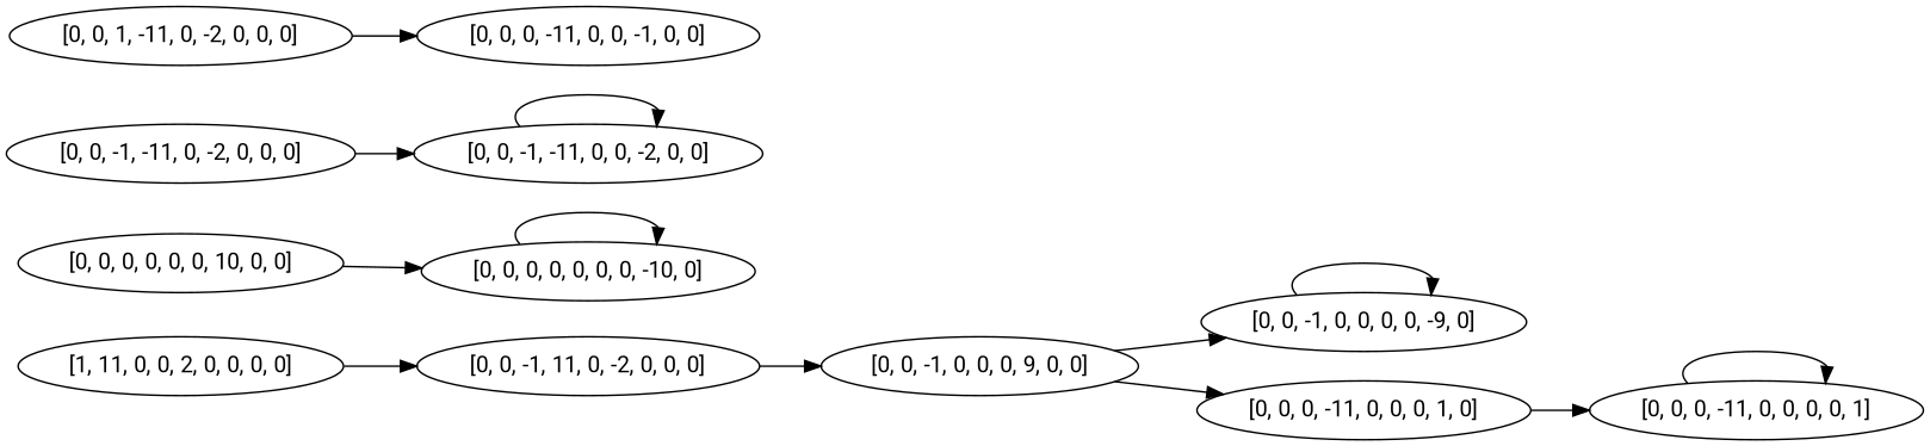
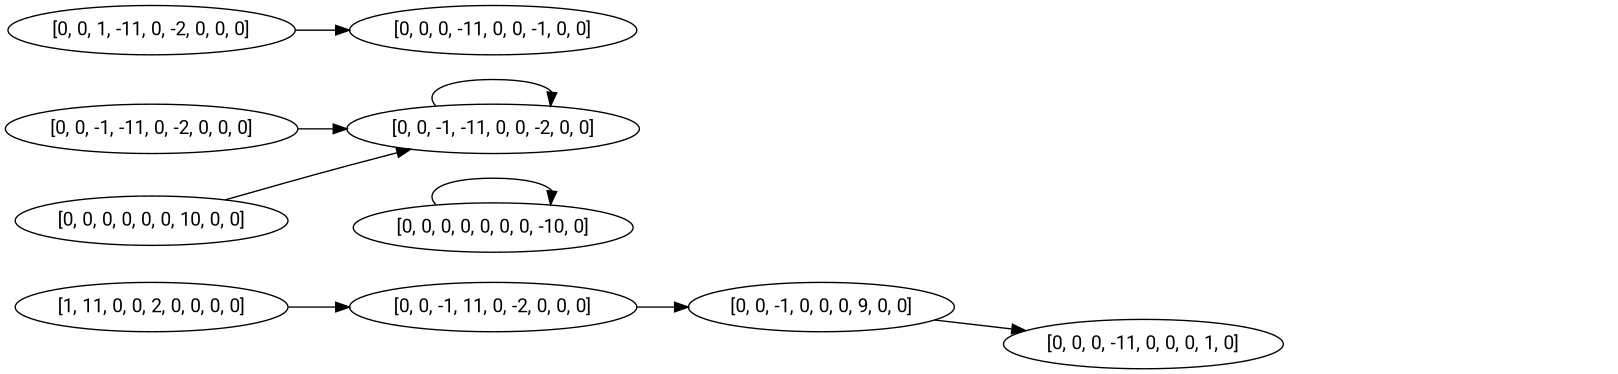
  digraph {
    fontname=Roboto
    rankdir=LR
    node [fontname=Roboto]
    edge [fontname=Roboto]
    "[1, 11, 0, 0, 2, 0, 0, 0, 0]"
    "[0, 0, -1, 11, 0, -2, 0, 0, 0]"
    "[0, 0, -1, -11, 0, -2, 0, 0, 0]"
    "[0, 0, -1, -11, 0, 0, -2, 0, 0]"
    "[0, 0, -1, 0, 0, 0, 9, 0, 0]"
    "[0, 0, 1, -11, 0, -2, 0, 0, 0]"
    "[0, 0, 0, -11, 0, 0, -1, 0, 0]"
-   "[0, 0, -1, 0, 0, 0, 0, -9, 0]"
    "[0, 0, 0, -11, 0, 0, 0, 1, 0]"
-   "[0, 0, 0, -11, 0, 0, 0, 0, 1]"
    "[0, 0, 0, 0, 0, 0, 10, 0, 0]"
    "[0, 0, 0, 0, 0, 0, 0, -10, 0]"
    "[1, 11, 0, 0, 2, 0, 0, 0, 0]" -> "[0, 0, -1, 11, 0, -2, 0, 0, 0]"
    "[0, 0, -1, 11, 0, -2, 0, 0, 0]" -> "[0, 0, -1, 0, 0, 0, 9, 0, 0]"
    "[0, 0, -1, -11, 0, -2, 0, 0, 0]" -> "[0, 0, -1, -11, 0, 0, -2, 0, 0]"
    "[0, 0, -1, -11, 0, 0, -2, 0, 0]" -> "[0, 0, -1, -11, 0, 0, -2, 0, 0]"
-   "[0, 0, -1, 0, 0, 0, 9, 0, 0]" -> "[0, 0, -1, 0, 0, 0, 0, -9, 0]"
    "[0, 0, -1, 0, 0, 0, 9, 0, 0]" -> "[0, 0, 0, -11, 0, 0, 0, 1, 0]"
    "[0, 0, 1, -11, 0, -2, 0, 0, 0]" -> "[0, 0, 0, -11, 0, 0, -1, 0, 0]"
-   "[0, 0, -1, 0, 0, 0, 0, -9, 0]" -> "[0, 0, -1, 0, 0, 0, 0, -9, 0]"
-   "[0, 0, 0, -11, 0, 0, 0, 1, 0]" -> "[0, 0, 0, -11, 0, 0, 0, 0, 1]"
-   "[0, 0, 0, -11, 0, 0, 0, 0, 1]" -> "[0, 0, 0, -11, 0, 0, 0, 0, 1]"
-   "[0, 0, 0, 0, 0, 0, 10, 0, 0]" -> "[0, 0, 0, 0, 0, 0, 0, -10, 0]"
+   "[0, 0, 0, 0, 0, 0, 10, 0, 0]" -> "[0, 0, -1, -11, 0, 0, -2, 0, 0]"
    "[0, 0, 0, 0, 0, 0, 0, -10, 0]" -> "[0, 0, 0, 0, 0, 0, 0, -10, 0]"
  }
